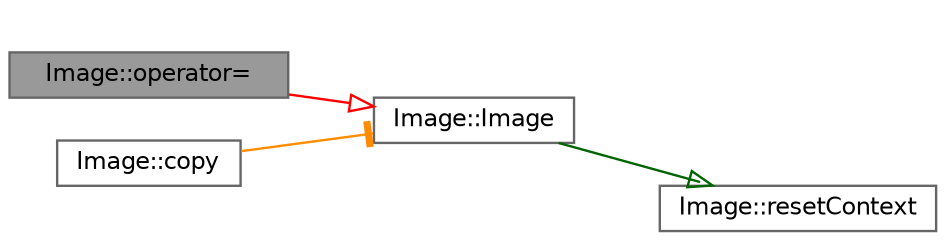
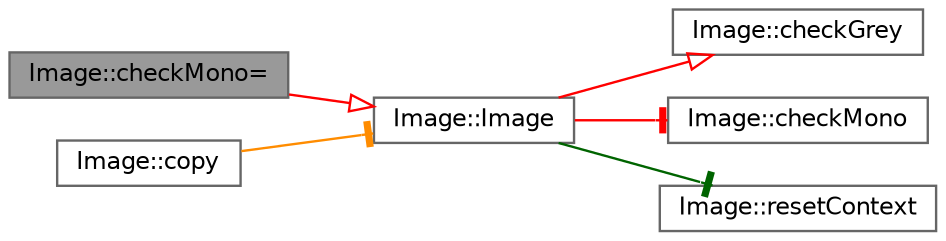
  digraph {
    rankdir=LR
    node [color=grey40 fillcolor=white fontname=Helvetica fontsize=10 shape=box style=filled]
    edge [arrowhead=tee color=red fontname=Helvetica fontsize=10 labelfontname=Helvetica labelfontsize=10 style=solid]
-   n1 [color=gray40 fillcolor=grey60 fontcolor=black height=0.2 label="Image::operator=" width=0.4]
+   n1 [color=gray40 fillcolor=grey60 fontcolor=black height=0.2 label="Image::checkMono=" width=0.4]
    n2 [height=0.2 label="Image::Image" width=0.4]
    n3 [height=0.2 label="Image::copy" width=0.4]
+   n4 [height=0.2 label="Image::checkGrey" width=0.4]
+   n5 [height=0.2 label="Image::checkMono" width=0.4]
    n6 [height=0.2 label="Image::resetContext" width=0.4]
    n1 -> n2 [arrowhead=onormal]
-   n2 -> n6 [arrowhead=onormal color=darkgreen]
+   n2 -> n4 [arrowhead=onormal]
+   n2 -> n5
+   n2 -> n6 [color=darkgreen]
    n3 -> n2 [color=darkorange]
  }
